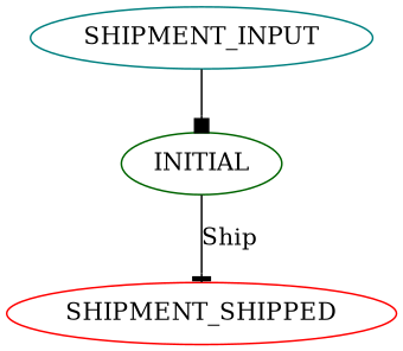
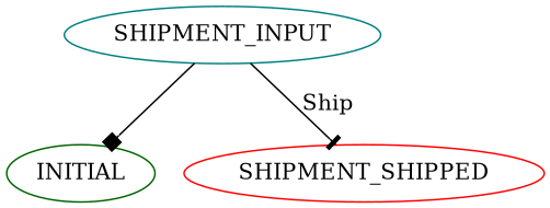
  digraph {
    INITIAL [color=darkgreen]
    SHIPMENT_INPUT [color=teal]
    SHIPMENT_SHIPPED [color=red]
    SHIPMENT_INPUT -> INITIAL [arrowhead=box]
-   INITIAL -> SHIPMENT_SHIPPED [arrowhead=tee label=Ship]
+   SHIPMENT_INPUT -> SHIPMENT_SHIPPED [arrowhead=tee label=Ship]
  }
